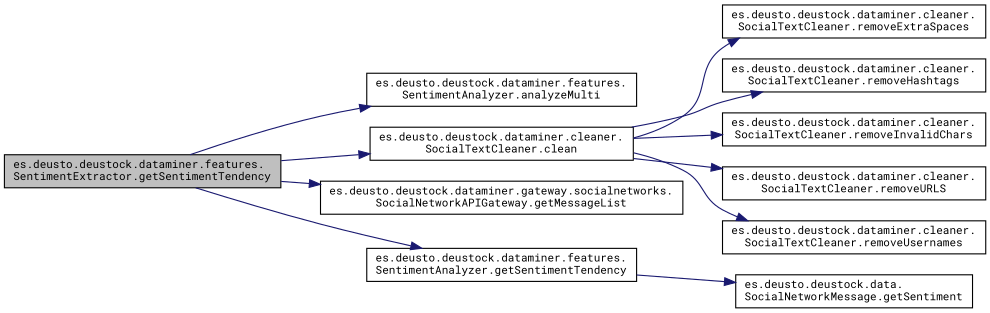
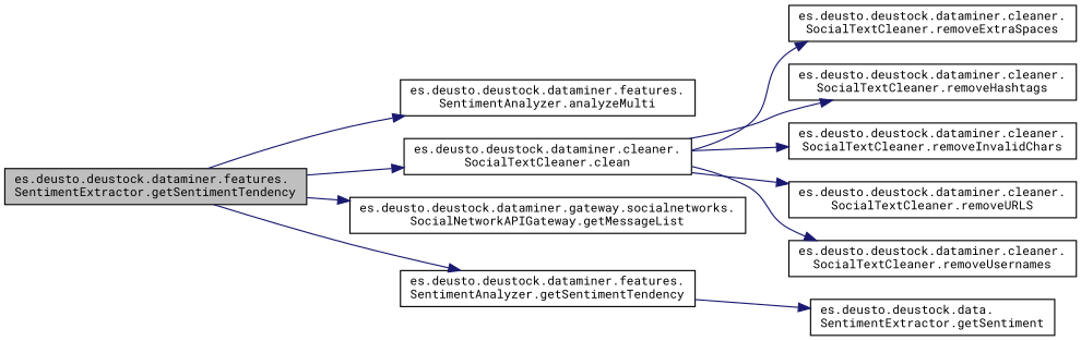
  digraph {
    rankdir=LR
    fontname="Roboto Mono"
    node [color=black fillcolor=white fontname="Roboto Mono" fontsize=10 shape=record style=filled]
    edge [color=midnightblue fontname="Roboto Mono" fontsize=10 labelfontname=Helvetica labelfontsize=10 style=solid]
    n1 [fillcolor=grey75 fontcolor=black height=0.2 label="es.deusto.deustock.dataminer.features.\lSentimentExtractor.getSentimentTendency" width=0.4]
    n2 [height=0.2 label="es.deusto.deustock.dataminer.features.\lSentimentAnalyzer.analyzeMulti" width=0.4]
    n3 [height=0.2 label="es.deusto.deustock.dataminer.cleaner.\lSocialTextCleaner.clean" width=0.4]
    n4 [height=0.2 label="es.deusto.deustock.dataminer.gateway.socialnetworks.\lSocialNetworkAPIGateway.getMessageList" width=0.4]
    n5 [height=0.2 label="es.deusto.deustock.dataminer.features.\lSentimentAnalyzer.getSentimentTendency" width=0.4]
    n6 [height=0.2 label="es.deusto.deustock.dataminer.cleaner.\lSocialTextCleaner.removeExtraSpaces" width=0.4]
    n7 [height=0.2 label="es.deusto.deustock.dataminer.cleaner.\lSocialTextCleaner.removeHashtags" width=0.4]
    n8 [height=0.2 label="es.deusto.deustock.dataminer.cleaner.\lSocialTextCleaner.removeInvalidChars" width=0.4]
    n9 [height=0.2 label="es.deusto.deustock.dataminer.cleaner.\lSocialTextCleaner.removeURLS" width=0.4]
    n10 [height=0.2 label="es.deusto.deustock.dataminer.cleaner.\lSocialTextCleaner.removeUsernames" width=0.4]
-   n11 [height=0.2 label="es.deusto.deustock.data.\lSocialNetworkMessage.getSentiment" width=0.4]
+   n11 [height=0.2 label="es.deusto.deustock.data.\lSentimentExtractor.getSentiment" width=0.4]
    n1 -> n2
    n1 -> n3
    n1 -> n4
    n1 -> n5
    n3 -> n6
    n3 -> n7
    n3 -> n8
    n3 -> n9
    n3 -> n10
    n5 -> n11
  }
